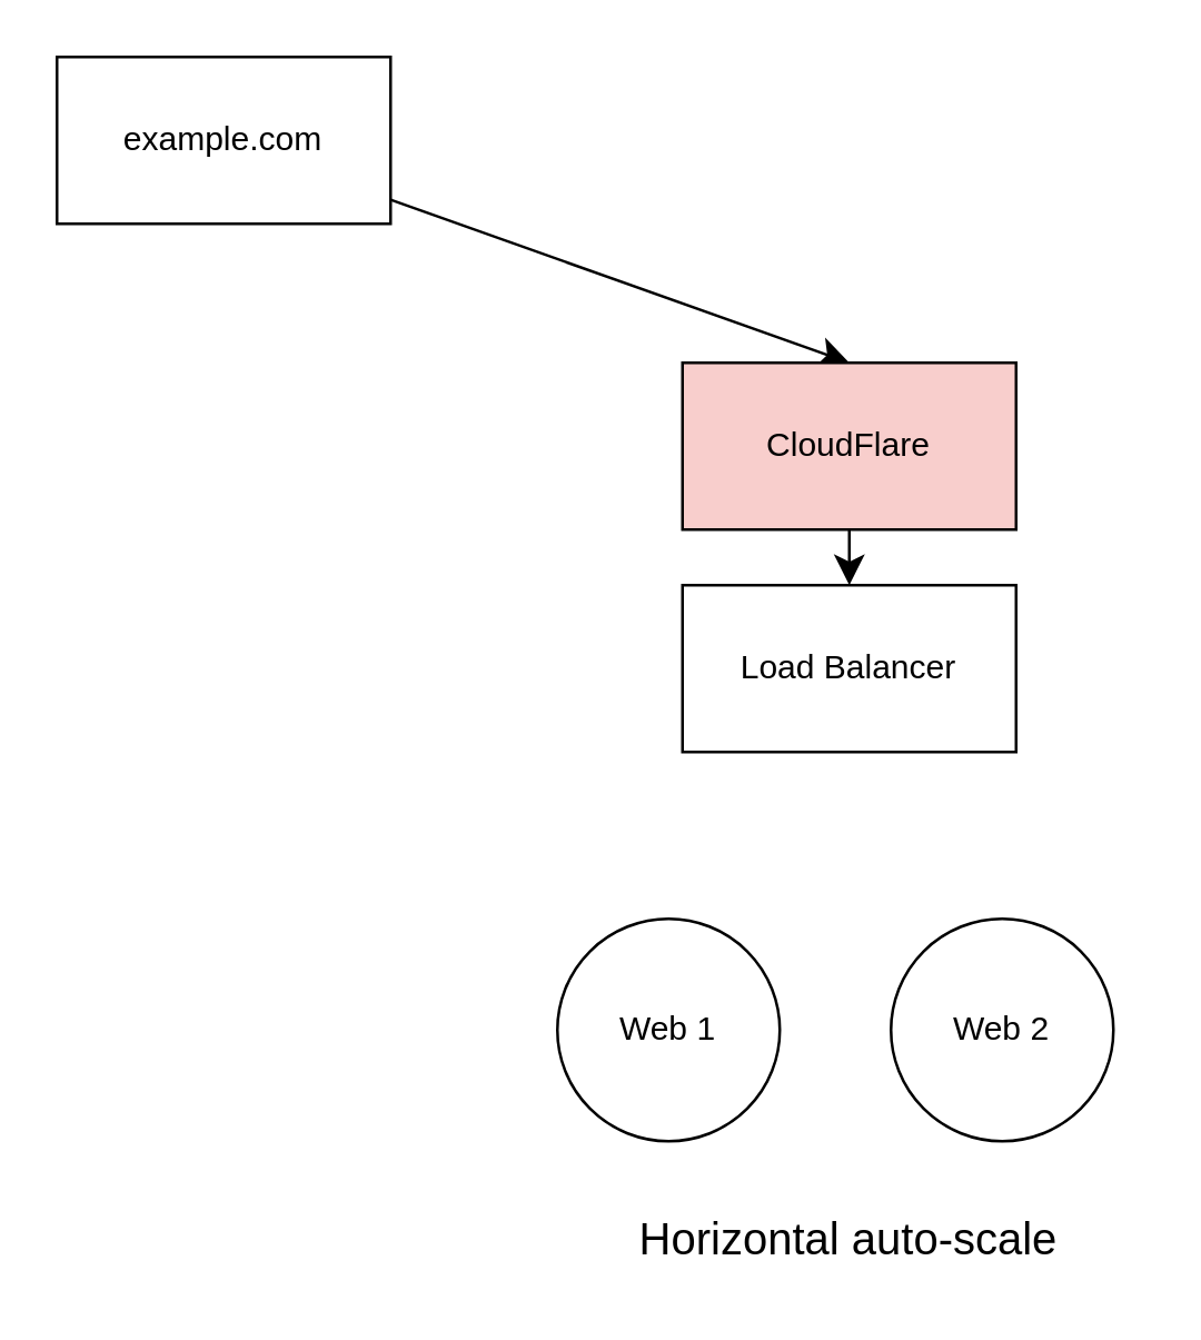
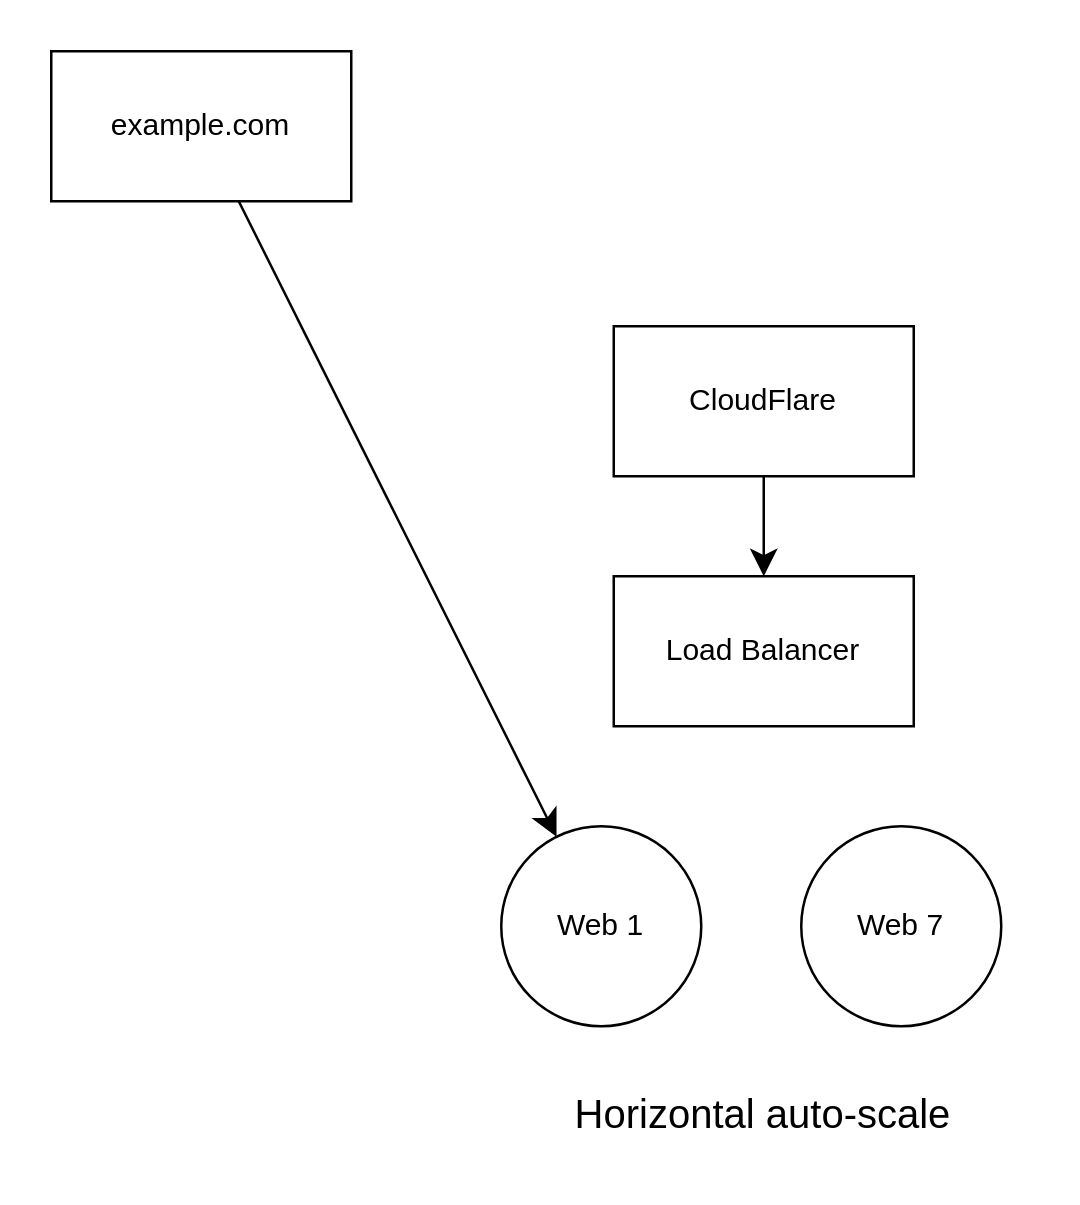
  <mxCell id="0" />
  <mxCell id="1" parent="0" />
- <mxCell id="2" value="" style="edgeStyle=none;curved=1;rounded=0;orthogonalLoop=1;jettySize=auto;html=1;fontSize=12;startSize=8;endSize=8;entryX=0.5;entryY=0;entryDx=0;entryDy=0;" edge="1" parent="1" source="3" target="9"><mxGeometry relative="1" as="geometry"><mxPoint x="260" y="130" as="targetPoint" /></mxGeometry></mxCell>
+ <mxCell id="2" value="" style="edgeStyle=none;curved=1;rounded=0;orthogonalLoop=1;jettySize=auto;html=1;fontSize=12;startSize=8;endSize=8;" edge="1" parent="1" source="3" target="4"><mxGeometry relative="1" as="geometry"><mxPoint x="260" y="130" as="targetPoint" /></mxGeometry></mxCell>
  <mxCell id="3" value="example.com" style="rounded=0;whiteSpace=wrap;html=1;" vertex="1" parent="1"><mxGeometry x="20" y="20" width="120" height="60" as="geometry" /></mxCell>
  <mxCell id="4" value="Web 1" style="ellipse;whiteSpace=wrap;html=1;aspect=fixed;" vertex="1" parent="1"><mxGeometry x="200" y="330" width="80" height="80" as="geometry" /></mxCell>
- <mxCell id="5" value="Web 2" style="ellipse;whiteSpace=wrap;html=1;aspect=fixed;" vertex="1" parent="1"><mxGeometry x="320" y="330" width="80" height="80" as="geometry" /></mxCell>
+ <mxCell id="5" value="Web 7" style="ellipse;whiteSpace=wrap;html=1;aspect=fixed;" vertex="1" parent="1"><mxGeometry x="320" y="330" width="80" height="80" as="geometry" /></mxCell>
  <mxCell id="6" value="Horizontal auto-scale" style="text;strokeColor=none;fillColor=none;html=1;align=center;verticalAlign=middle;whiteSpace=wrap;rounded=0;fontSize=16;" vertex="1" parent="1"><mxGeometry x="200" y="430" width="210" height="30" as="geometry" /></mxCell>
- <mxCell id="7" value="Load Balancer" style="rounded=0;whiteSpace=wrap;html=1;" vertex="1" parent="1"><mxGeometry x="245" y="210" width="120" height="60" as="geometry" /></mxCell>
+ <mxCell id="7" value="Load Balancer" style="rounded=0;whiteSpace=wrap;html=1;" vertex="1" parent="1"><mxGeometry x="245" y="230" width="120" height="60" as="geometry" /></mxCell>
  <mxCell id="8" value="" style="edgeStyle=none;curved=1;rounded=0;orthogonalLoop=1;jettySize=auto;html=1;fontSize=12;startSize=8;endSize=8;entryX=0.5;entryY=0;entryDx=0;entryDy=0;" edge="1" parent="1" source="9" target="7"><mxGeometry relative="1" as="geometry"><mxPoint x="320" y="220" as="targetPoint" /></mxGeometry></mxCell>
- <mxCell id="9" value="CloudFlare" style="rounded=0;whiteSpace=wrap;html=1;fillColor=#f8cecc;" vertex="1" parent="1"><mxGeometry x="245" y="130" width="120" height="60" as="geometry" /></mxCell>
+ <mxCell id="9" value="CloudFlare" style="rounded=0;whiteSpace=wrap;html=1;" vertex="1" parent="1"><mxGeometry x="245" y="130" width="120" height="60" as="geometry" /></mxCell>
